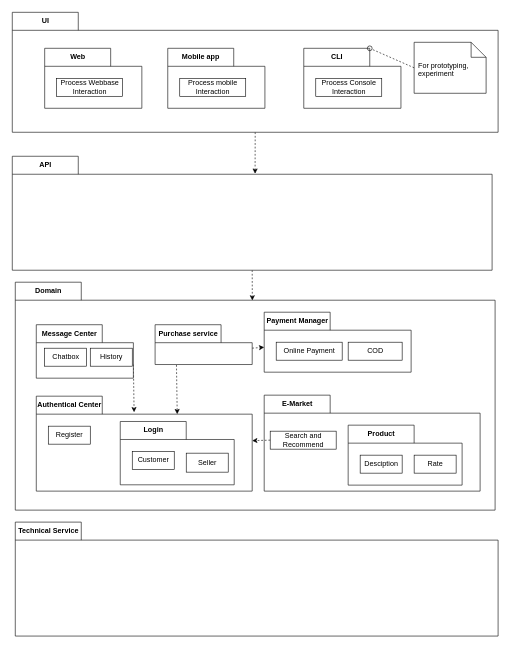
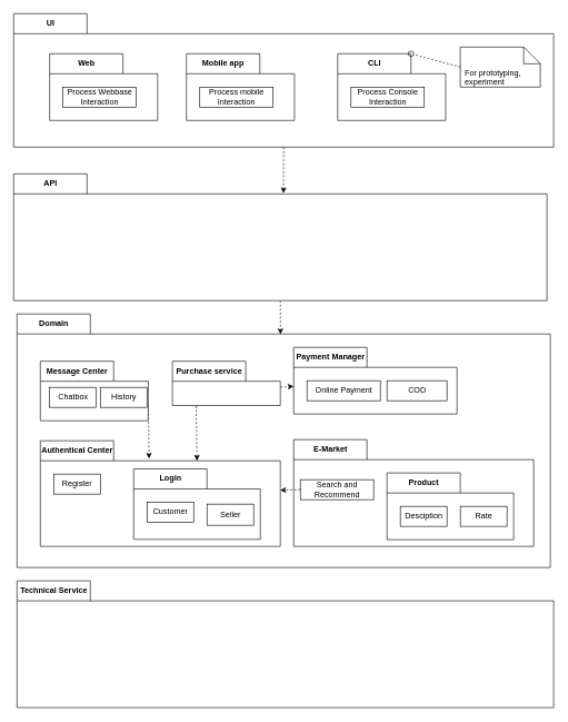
  <mxCell id="0" />
  <mxCell id="1" parent="0" />
  <mxCell id="2" style="edgeStyle=none;html=1;exitX=0.5;exitY=1;exitDx=0;exitDy=0;exitPerimeter=0;dashed=1;entryX=0.506;entryY=0.153;entryDx=0;entryDy=0;entryPerimeter=0;" edge="1" parent="1" source="3" target="39"><mxGeometry relative="1" as="geometry" /></mxCell>
  <mxCell id="3" value="UI" style="shape=folder;fontStyle=1;tabWidth=110;tabHeight=30;tabPosition=left;html=1;boundedLbl=1;labelInHeader=1;container=1;collapsible=0;" vertex="1" parent="1"><mxGeometry x="20" y="20" width="810" height="200" as="geometry" /></mxCell>
  <mxCell id="4" value="" style="html=1;strokeColor=none;resizeWidth=1;resizeHeight=1;fillColor=none;part=1;connectable=0;allowArrows=0;deletable=0;" vertex="1" parent="3"><mxGeometry width="777.6" height="133" relative="1" as="geometry"><mxPoint y="30" as="offset" /></mxGeometry></mxCell>
  <mxCell id="5" value="Web" style="shape=folder;fontStyle=1;tabWidth=110;tabHeight=30;tabPosition=left;html=1;boundedLbl=1;labelInHeader=1;container=1;collapsible=0;recursiveResize=0;" vertex="1" parent="3"><mxGeometry x="54" y="60" width="162" height="100" as="geometry" /></mxCell>
  <mxCell id="6" value="Process Webbase &lt;br&gt;Interaction" style="html=1;" vertex="1" parent="5"><mxGeometry width="110" height="30" relative="1" as="geometry"><mxPoint x="20" y="50" as="offset" /></mxGeometry></mxCell>
  <mxCell id="7" value="Mobile app" style="shape=folder;fontStyle=1;tabWidth=110;tabHeight=30;tabPosition=left;html=1;boundedLbl=1;labelInHeader=1;container=1;collapsible=0;recursiveResize=0;" vertex="1" parent="3"><mxGeometry x="259.2" y="60" width="162" height="100" as="geometry" /></mxCell>
  <mxCell id="8" value="Process mobile&lt;br&gt;Interaction" style="html=1;" vertex="1" parent="7"><mxGeometry width="110" height="30" relative="1" as="geometry"><mxPoint x="20" y="50" as="offset" /></mxGeometry></mxCell>
  <mxCell id="9" value="CLI" style="shape=folder;fontStyle=1;tabWidth=110;tabHeight=30;tabPosition=left;html=1;boundedLbl=1;labelInHeader=1;container=1;collapsible=0;recursiveResize=0;" vertex="1" parent="3"><mxGeometry x="486.0" y="60" width="162" height="100" as="geometry" /></mxCell>
  <mxCell id="10" value="Process Console&lt;br&gt;Interaction" style="html=1;" vertex="1" parent="9"><mxGeometry width="110" height="30" relative="1" as="geometry"><mxPoint x="20" y="50" as="offset" /></mxGeometry></mxCell>
- <mxCell id="11" value="For prototyping, experiment" style="shape=note2;boundedLbl=1;whiteSpace=wrap;html=1;size=25;verticalAlign=top;align=left;spacingLeft=5;" vertex="1" parent="3"><mxGeometry x="670" y="50" width="120" height="85" as="geometry" /></mxCell>
+ <mxCell id="11" value="For prototyping, experiment" style="shape=note2;boundedLbl=1;whiteSpace=wrap;html=1;size=25;verticalAlign=top;align=left;spacingLeft=5;" vertex="1" parent="3"><mxGeometry x="670" y="50" width="120" height="60" as="geometry" /></mxCell>
  <mxCell id="12" value="" style="html=1;verticalAlign=bottom;labelBackgroundColor=none;endArrow=oval;endFill=0;endSize=8;exitX=0;exitY=0.5;exitDx=0;exitDy=0;exitPerimeter=0;entryX=0;entryY=0;entryDx=110;entryDy=0;entryPerimeter=0;dashed=1;" edge="1" parent="3" source="11" target="9"><mxGeometry width="160" relative="1" as="geometry"><mxPoint x="580" y="-50" as="sourcePoint" /><mxPoint x="740" y="-50" as="targetPoint" /></mxGeometry></mxCell>
  <mxCell id="13" value="Domain" style="shape=folder;fontStyle=1;tabWidth=110;tabHeight=30;tabPosition=left;html=1;boundedLbl=1;labelInHeader=1;container=1;collapsible=0;" vertex="1" parent="1"><mxGeometry x="25" y="470" width="800" height="380" as="geometry" /></mxCell>
  <mxCell id="14" value="" style="html=1;strokeColor=none;resizeWidth=1;resizeHeight=1;fillColor=none;part=1;connectable=0;allowArrows=0;deletable=0;" vertex="1" parent="13"><mxGeometry width="704" height="266.0" relative="1" as="geometry"><mxPoint y="30" as="offset" /></mxGeometry></mxCell>
  <mxCell id="15" style="edgeStyle=none;html=1;exitX=0;exitY=0;exitDx=161.9;exitDy=66.373;exitPerimeter=0;entryX=0.453;entryY=0.169;entryDx=0;entryDy=0;entryPerimeter=0;dashed=1;" edge="1" parent="13" source="16" target="19"><mxGeometry relative="1" as="geometry" /></mxCell>
  <mxCell id="16" value="Message Center" style="shape=folder;fontStyle=1;tabWidth=110;tabHeight=30;tabPosition=left;html=1;boundedLbl=1;labelInHeader=1;container=1;collapsible=0;recursiveResize=0;" vertex="1" parent="13"><mxGeometry x="35" y="70.85" width="161.9" height="89.15" as="geometry" /></mxCell>
  <mxCell id="17" value="Chatbox" style="html=1;" vertex="1" parent="16"><mxGeometry x="14" y="39.15" width="70" height="30" as="geometry" /></mxCell>
  <mxCell id="18" value="History" style="html=1;" vertex="1" parent="16"><mxGeometry x="90" y="39.15" width="70" height="30" as="geometry" /></mxCell>
  <mxCell id="19" value="Authentical Center" style="shape=folder;fontStyle=1;tabWidth=110;tabHeight=30;tabPosition=left;html=1;boundedLbl=1;labelInHeader=1;container=1;collapsible=0;recursiveResize=0;" vertex="1" parent="13"><mxGeometry x="35" y="190" width="360" height="158.333" as="geometry" /></mxCell>
  <mxCell id="20" value="Register" style="html=1;" vertex="1" parent="19"><mxGeometry width="70" height="30" relative="1" as="geometry"><mxPoint x="20" y="50" as="offset" /></mxGeometry></mxCell>
  <mxCell id="21" value="Login" style="shape=folder;fontStyle=1;tabWidth=110;tabHeight=30;tabPosition=left;html=1;boundedLbl=1;labelInHeader=1;container=1;collapsible=0;recursiveResize=0;" vertex="1" parent="19"><mxGeometry x="140" y="42.222" width="190" height="105.556" as="geometry" /></mxCell>
  <mxCell id="22" value="Customer" style="html=1;" vertex="1" parent="21"><mxGeometry width="70" height="30" relative="1" as="geometry"><mxPoint x="20" y="50" as="offset" /></mxGeometry></mxCell>
  <mxCell id="23" value="Seller" style="html=1;" vertex="1" parent="21"><mxGeometry x="110" y="52.778" width="70" height="31.667" as="geometry" /></mxCell>
  <mxCell id="24" value="E-Market" style="shape=folder;fontStyle=1;tabWidth=110;tabHeight=30;tabPosition=left;html=1;boundedLbl=1;labelInHeader=1;container=1;collapsible=0;recursiveResize=0;" vertex="1" parent="13"><mxGeometry x="415" y="188.33" width="360" height="160" as="geometry" /></mxCell>
  <mxCell id="25" value="Search and &lt;br&gt;Recommend" style="html=1;" vertex="1" parent="24"><mxGeometry width="110" height="30" relative="1" as="geometry"><mxPoint x="10" y="60" as="offset" /></mxGeometry></mxCell>
  <mxCell id="26" value="Product" style="shape=folder;fontStyle=1;tabWidth=110;tabHeight=30;tabPosition=left;html=1;boundedLbl=1;labelInHeader=1;container=1;collapsible=0;recursiveResize=0;" vertex="1" parent="24"><mxGeometry x="140" y="50" width="190" height="100" as="geometry" /></mxCell>
  <mxCell id="27" value="Desciption" style="html=1;" vertex="1" parent="26"><mxGeometry width="70" height="30" relative="1" as="geometry"><mxPoint x="20" y="50" as="offset" /></mxGeometry></mxCell>
  <mxCell id="28" value="Rate" style="html=1;" vertex="1" parent="26"><mxGeometry x="110" y="50" width="70" height="30" as="geometry" /></mxCell>
  <mxCell id="29" style="edgeStyle=none;html=1;exitX=0;exitY=0.5;exitDx=0;exitDy=0;dashed=1;" edge="1" parent="24" source="25" target="19"><mxGeometry relative="1" as="geometry" /></mxCell>
  <mxCell id="30" value="Payment Manager" style="shape=folder;fontStyle=1;tabWidth=110;tabHeight=30;tabPosition=left;html=1;boundedLbl=1;labelInHeader=1;container=1;collapsible=0;recursiveResize=0;" vertex="1" parent="13"><mxGeometry x="415" y="50" width="245" height="100" as="geometry" /></mxCell>
  <mxCell id="31" value="Online Payment" style="html=1;" vertex="1" parent="30"><mxGeometry width="110" height="30" relative="1" as="geometry"><mxPoint x="20" y="50" as="offset" /></mxGeometry></mxCell>
  <mxCell id="32" value="COD" style="html=1;" vertex="1" parent="30"><mxGeometry width="90" height="30" relative="1" as="geometry"><mxPoint x="140" y="50" as="offset" /></mxGeometry></mxCell>
  <mxCell id="33" style="edgeStyle=none;html=1;exitX=0.22;exitY=1.012;exitDx=0;exitDy=0;exitPerimeter=0;entryX=0;entryY=0;entryDx=235;entryDy=30;entryPerimeter=0;dashed=1;" edge="1" parent="13" source="35" target="19"><mxGeometry relative="1" as="geometry" /></mxCell>
  <mxCell id="34" style="edgeStyle=none;html=1;exitX=0;exitY=0;exitDx=161.9;exitDy=39.093;exitPerimeter=0;dashed=1;" edge="1" parent="13" source="35" target="30"><mxGeometry relative="1" as="geometry" /></mxCell>
  <mxCell id="35" value="Purchase service" style="shape=folder;fontStyle=1;tabWidth=110;tabHeight=30;tabPosition=left;html=1;boundedLbl=1;labelInHeader=1;container=1;collapsible=0;recursiveResize=0;" vertex="1" parent="13"><mxGeometry x="233.1" y="70.849" width="161.9" height="66.373" as="geometry" /></mxCell>
  <mxCell id="36" value="Technical Service" style="shape=folder;fontStyle=1;tabWidth=110;tabHeight=30;tabPosition=left;html=1;boundedLbl=1;labelInHeader=1;container=1;collapsible=0;" vertex="1" parent="1"><mxGeometry x="25" y="870" width="805" height="190" as="geometry" /></mxCell>
  <mxCell id="37" value="" style="html=1;strokeColor=none;resizeWidth=1;resizeHeight=1;fillColor=none;part=1;connectable=0;allowArrows=0;deletable=0;" vertex="1" parent="36"><mxGeometry width="708.4" height="133" relative="1" as="geometry"><mxPoint y="30" as="offset" /></mxGeometry></mxCell>
  <mxCell id="38" style="edgeStyle=none;html=1;exitX=0.5;exitY=1;exitDx=0;exitDy=0;exitPerimeter=0;entryX=0.494;entryY=0.08;entryDx=0;entryDy=0;entryPerimeter=0;dashed=1;" edge="1" parent="1" source="39" target="13"><mxGeometry relative="1" as="geometry" /></mxCell>
  <mxCell id="39" value="API" style="shape=folder;fontStyle=1;tabWidth=110;tabHeight=30;tabPosition=left;html=1;boundedLbl=1;labelInHeader=1;container=1;collapsible=0;" vertex="1" parent="1"><mxGeometry x="20" y="260" width="800" height="190" as="geometry" /></mxCell>
  <mxCell id="40" value="" style="html=1;strokeColor=none;resizeWidth=1;resizeHeight=1;fillColor=none;part=1;connectable=0;allowArrows=0;deletable=0;" vertex="1" parent="39"><mxGeometry width="704" height="133" relative="1" as="geometry"><mxPoint y="30" as="offset" /></mxGeometry></mxCell>
